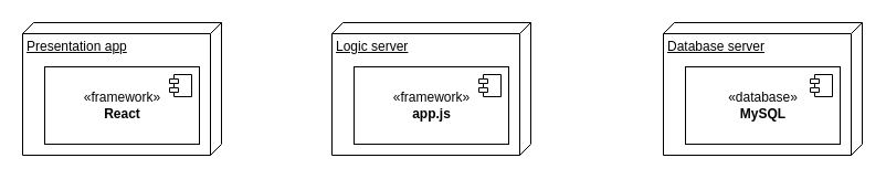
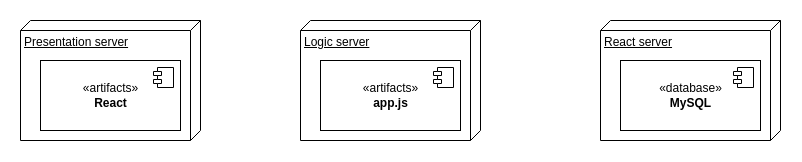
  <mxCell id="0" />
  <mxCell id="1" parent="0" />
  <mxCell id="2" value="" style="group" vertex="1" connectable="0" parent="1"><mxGeometry x="20" y="20" width="180" height="120" as="geometry" /></mxCell>
- <mxCell id="3" value="Presentation app" style="verticalAlign=top;align=left;spacingTop=8;spacingLeft=2;spacingRight=12;shape=cube;size=10;direction=south;fontStyle=4;html=1;" vertex="1" parent="2"><mxGeometry width="180" height="120" as="geometry" /></mxCell>
- <mxCell id="4" value="«framework»&lt;br&gt;&lt;b&gt;React&lt;/b&gt;" style="html=1;dropTarget=0;" vertex="1" parent="2"><mxGeometry x="20" y="40" width="140" height="70" as="geometry" /></mxCell>
+ <mxCell id="3" value="Presentation server" style="verticalAlign=top;align=left;spacingTop=8;spacingLeft=2;spacingRight=12;shape=cube;size=10;direction=south;fontStyle=4;html=1;" vertex="1" parent="2"><mxGeometry width="180" height="120" as="geometry" /></mxCell>
+ <mxCell id="4" value="«artifacts»&lt;br&gt;&lt;b&gt;React&lt;/b&gt;" style="html=1;dropTarget=0;" vertex="1" parent="2"><mxGeometry x="20" y="40" width="140" height="70" as="geometry" /></mxCell>
  <mxCell id="5" value="" style="shape=module;jettyWidth=8;jettyHeight=4;" vertex="1" parent="4"><mxGeometry x="1" width="20" height="20" relative="1" as="geometry"><mxPoint x="-27" y="7" as="offset" /></mxGeometry></mxCell>
  <mxCell id="6" value="" style="group" vertex="1" connectable="0" parent="1"><mxGeometry x="300" y="20" width="180" height="120" as="geometry" /></mxCell>
  <mxCell id="7" value="Logic server" style="verticalAlign=top;align=left;spacingTop=8;spacingLeft=2;spacingRight=12;shape=cube;size=10;direction=south;fontStyle=4;html=1;" vertex="1" parent="6"><mxGeometry width="180" height="120" as="geometry" /></mxCell>
- <mxCell id="8" value="«framework»&lt;br&gt;&lt;b&gt;app.js&lt;/b&gt;" style="html=1;dropTarget=0;" vertex="1" parent="6"><mxGeometry x="20" y="40" width="140" height="70" as="geometry" /></mxCell>
+ <mxCell id="8" value="«artifacts»&lt;br&gt;&lt;b&gt;app.js&lt;/b&gt;" style="html=1;dropTarget=0;" vertex="1" parent="6"><mxGeometry x="20" y="40" width="140" height="70" as="geometry" /></mxCell>
  <mxCell id="9" value="" style="shape=module;jettyWidth=8;jettyHeight=4;" vertex="1" parent="8"><mxGeometry x="1" width="20" height="20" relative="1" as="geometry"><mxPoint x="-27" y="7" as="offset" /></mxGeometry></mxCell>
  <mxCell id="10" value="" style="group" vertex="1" connectable="0" parent="1"><mxGeometry x="600" y="20" width="180" height="120" as="geometry" /></mxCell>
- <mxCell id="11" value="Database server" style="verticalAlign=top;align=left;spacingTop=8;spacingLeft=2;spacingRight=12;shape=cube;size=10;direction=south;fontStyle=4;html=1;" vertex="1" parent="10"><mxGeometry width="180" height="120" as="geometry" /></mxCell>
+ <mxCell id="11" value="React server" style="verticalAlign=top;align=left;spacingTop=8;spacingLeft=2;spacingRight=12;shape=cube;size=10;direction=south;fontStyle=4;html=1;" vertex="1" parent="10"><mxGeometry width="180" height="120" as="geometry" /></mxCell>
  <mxCell id="12" value="«database»&lt;br&gt;&lt;b&gt;MySQL&lt;/b&gt;" style="html=1;dropTarget=0;" vertex="1" parent="10"><mxGeometry x="20" y="40" width="140" height="70" as="geometry" /></mxCell>
  <mxCell id="13" value="" style="shape=module;jettyWidth=8;jettyHeight=4;" vertex="1" parent="12"><mxGeometry x="1" width="20" height="20" relative="1" as="geometry"><mxPoint x="-27" y="7" as="offset" /></mxGeometry></mxCell>
